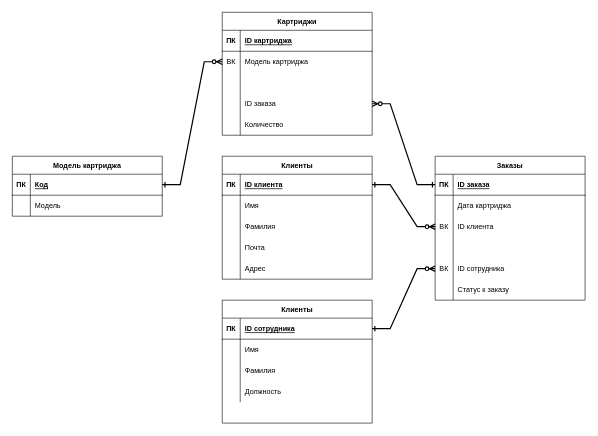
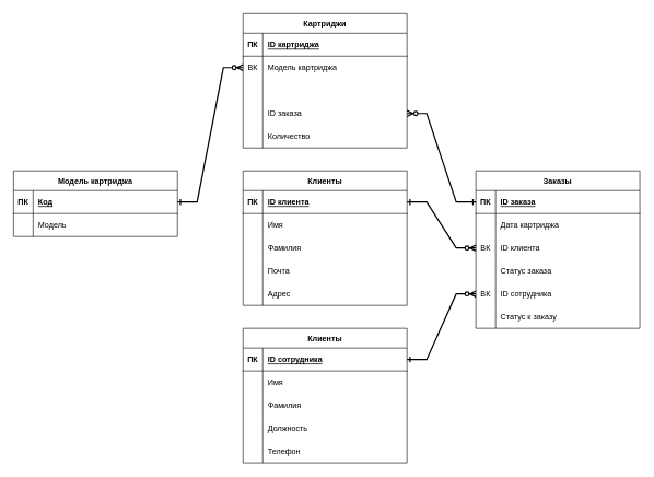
  <mxCell id="0" />
  <mxCell id="1" parent="0" />
  <mxCell id="2" value="Модель картриджа" style="shape=table;startSize=30;container=9;collapsible=1;childLayout=tableLayout;fixedRows=1;rowLines=0;fontStyle=1;align=center;resizeLast=1;" vertex="1" parent="1"><mxGeometry x="20" y="260" width="250" height="100" as="geometry" /></mxCell>
  <mxCell id="3" value="" style="shape=partialRectangle;collapsible=0;dropTarget=0;pointerEvents=0;fillColor=none;points=[[0,0.5],[1,0.5]];portConstraint=eastwest;top=0;left=0;right=0;bottom=1;" vertex="1" parent="2"><mxGeometry y="30" width="250" height="35" as="geometry" /></mxCell>
  <mxCell id="4" value="ПК" style="shape=partialRectangle;overflow=hidden;connectable=0;fillColor=none;top=0;left=0;bottom=0;right=0;fontStyle=1;" vertex="1" parent="3"><mxGeometry width="30" height="35" as="geometry"><mxRectangle width="30" height="35" as="alternateBounds" /></mxGeometry></mxCell>
  <mxCell id="5" value="Код" style="shape=partialRectangle;overflow=hidden;connectable=0;fillColor=none;top=0;left=0;bottom=0;right=0;align=left;spacingLeft=6;fontStyle=5;" vertex="1" parent="3"><mxGeometry x="30" width="220" height="35" as="geometry"><mxRectangle width="220" height="35" as="alternateBounds" /></mxGeometry></mxCell>
  <mxCell id="6" value="" style="shape=partialRectangle;collapsible=0;dropTarget=0;pointerEvents=0;fillColor=none;points=[[0,0.5],[1,0.5]];portConstraint=eastwest;top=0;left=0;right=0;bottom=0;" vertex="1" parent="2"><mxGeometry y="65" width="250" height="35" as="geometry" /></mxCell>
  <mxCell id="7" value="" style="shape=partialRectangle;overflow=hidden;connectable=0;fillColor=none;top=0;left=0;bottom=0;right=0;" vertex="1" parent="6"><mxGeometry width="30" height="35" as="geometry"><mxRectangle width="30" height="35" as="alternateBounds" /></mxGeometry></mxCell>
  <mxCell id="8" value="Модель" style="shape=partialRectangle;overflow=hidden;connectable=0;fillColor=none;top=0;left=0;bottom=0;right=0;align=left;spacingLeft=6;" vertex="1" parent="6"><mxGeometry x="30" width="220" height="35" as="geometry"><mxRectangle width="220" height="35" as="alternateBounds" /></mxGeometry></mxCell>
  <mxCell id="9" value="Картриджи" style="shape=table;startSize=30;container=9;collapsible=1;childLayout=tableLayout;fixedRows=1;rowLines=0;fontStyle=1;align=center;resizeLast=1;" vertex="1" parent="1"><mxGeometry x="370" y="20" width="250" height="205" as="geometry" /></mxCell>
  <mxCell id="10" value="" style="shape=partialRectangle;collapsible=0;dropTarget=0;pointerEvents=0;fillColor=none;points=[[0,0.5],[1,0.5]];portConstraint=eastwest;top=0;left=0;right=0;bottom=1;" vertex="1" parent="9"><mxGeometry y="30" width="250" height="35" as="geometry" /></mxCell>
  <mxCell id="11" value="ПК" style="shape=partialRectangle;overflow=hidden;connectable=0;fillColor=none;top=0;left=0;bottom=0;right=0;fontStyle=1;" vertex="1" parent="10"><mxGeometry width="30" height="35" as="geometry"><mxRectangle width="30" height="35" as="alternateBounds" /></mxGeometry></mxCell>
  <mxCell id="12" value="ID картриджа" style="shape=partialRectangle;overflow=hidden;connectable=0;fillColor=none;top=0;left=0;bottom=0;right=0;align=left;spacingLeft=6;fontStyle=5;" vertex="1" parent="10"><mxGeometry x="30" width="220" height="35" as="geometry"><mxRectangle width="220" height="35" as="alternateBounds" /></mxGeometry></mxCell>
  <mxCell id="13" value="" style="shape=partialRectangle;collapsible=0;dropTarget=0;pointerEvents=0;fillColor=none;points=[[0,0.5],[1,0.5]];portConstraint=eastwest;top=0;left=0;right=0;bottom=0;" vertex="1" parent="9"><mxGeometry y="65" width="250" height="35" as="geometry" /></mxCell>
  <mxCell id="14" value="ВК" style="shape=partialRectangle;overflow=hidden;connectable=0;fillColor=none;top=0;left=0;bottom=0;right=0;" vertex="1" parent="13"><mxGeometry width="30" height="35" as="geometry"><mxRectangle width="30" height="35" as="alternateBounds" /></mxGeometry></mxCell>
  <mxCell id="15" value="Модель картриджа" style="shape=partialRectangle;overflow=hidden;connectable=0;fillColor=none;top=0;left=0;bottom=0;right=0;align=left;spacingLeft=6;" vertex="1" parent="13"><mxGeometry x="30" width="220" height="35" as="geometry"><mxRectangle width="220" height="35" as="alternateBounds" /></mxGeometry></mxCell>
  <mxCell id="16" style="shape=partialRectangle;collapsible=0;dropTarget=0;pointerEvents=0;fillColor=none;points=[[0,0.5],[1,0.5]];portConstraint=eastwest;top=0;left=0;right=0;bottom=0;" vertex="1" parent="9"><mxGeometry y="100" width="250" height="35" as="geometry" /></mxCell>
  <mxCell id="17" value="" style="shape=partialRectangle;overflow=hidden;connectable=0;fillColor=none;top=0;left=0;bottom=0;right=0;" vertex="1" parent="16"><mxGeometry width="30" height="35" as="geometry"><mxRectangle width="30" height="35" as="alternateBounds" /></mxGeometry></mxCell>
  <mxCell id="18" style="shape=partialRectangle;collapsible=0;dropTarget=0;pointerEvents=0;fillColor=none;points=[[0,0.5],[1,0.5]];portConstraint=eastwest;top=0;left=0;right=0;bottom=0;" vertex="1" parent="9"><mxGeometry y="135" width="250" height="35" as="geometry" /></mxCell>
  <mxCell id="19" value="" style="shape=partialRectangle;overflow=hidden;connectable=0;fillColor=none;top=0;left=0;bottom=0;right=0;" vertex="1" parent="18"><mxGeometry width="30" height="35" as="geometry"><mxRectangle width="30" height="35" as="alternateBounds" /></mxGeometry></mxCell>
  <mxCell id="20" value="ID заказа" style="shape=partialRectangle;overflow=hidden;connectable=0;fillColor=none;top=0;left=0;bottom=0;right=0;align=left;spacingLeft=6;" vertex="1" parent="18"><mxGeometry x="30" width="220" height="35" as="geometry"><mxRectangle width="220" height="35" as="alternateBounds" /></mxGeometry></mxCell>
  <mxCell id="21" style="shape=partialRectangle;collapsible=0;dropTarget=0;pointerEvents=0;fillColor=none;points=[[0,0.5],[1,0.5]];portConstraint=eastwest;top=0;left=0;right=0;bottom=0;" vertex="1" parent="9"><mxGeometry y="170" width="250" height="35" as="geometry" /></mxCell>
  <mxCell id="22" value="" style="shape=partialRectangle;overflow=hidden;connectable=0;fillColor=none;top=0;left=0;bottom=0;right=0;" vertex="1" parent="21"><mxGeometry width="30" height="35" as="geometry"><mxRectangle width="30" height="35" as="alternateBounds" /></mxGeometry></mxCell>
  <mxCell id="23" value="Количество" style="shape=partialRectangle;overflow=hidden;connectable=0;fillColor=none;top=0;left=0;bottom=0;right=0;align=left;spacingLeft=6;" vertex="1" parent="21"><mxGeometry x="30" width="220" height="35" as="geometry"><mxRectangle width="220" height="35" as="alternateBounds" /></mxGeometry></mxCell>
  <mxCell id="24" value="Клиенты" style="shape=table;startSize=30;container=9;collapsible=1;childLayout=tableLayout;fixedRows=1;rowLines=0;fontStyle=1;align=center;resizeLast=1;" vertex="1" parent="1"><mxGeometry x="370" y="260" width="250" height="205" as="geometry" /></mxCell>
  <mxCell id="25" value="" style="shape=partialRectangle;collapsible=0;dropTarget=0;pointerEvents=0;fillColor=none;points=[[0,0.5],[1,0.5]];portConstraint=eastwest;top=0;left=0;right=0;bottom=1;" vertex="1" parent="24"><mxGeometry y="30" width="250" height="35" as="geometry" /></mxCell>
  <mxCell id="26" value="ПК" style="shape=partialRectangle;overflow=hidden;connectable=0;fillColor=none;top=0;left=0;bottom=0;right=0;fontStyle=1;" vertex="1" parent="25"><mxGeometry width="30" height="35" as="geometry"><mxRectangle width="30" height="35" as="alternateBounds" /></mxGeometry></mxCell>
  <mxCell id="27" value="ID клиента" style="shape=partialRectangle;overflow=hidden;connectable=0;fillColor=none;top=0;left=0;bottom=0;right=0;align=left;spacingLeft=6;fontStyle=5;" vertex="1" parent="25"><mxGeometry x="30" width="220" height="35" as="geometry"><mxRectangle width="220" height="35" as="alternateBounds" /></mxGeometry></mxCell>
  <mxCell id="28" value="" style="shape=partialRectangle;collapsible=0;dropTarget=0;pointerEvents=0;fillColor=none;points=[[0,0.5],[1,0.5]];portConstraint=eastwest;top=0;left=0;right=0;bottom=0;" vertex="1" parent="24"><mxGeometry y="65" width="250" height="35" as="geometry" /></mxCell>
  <mxCell id="29" value="" style="shape=partialRectangle;overflow=hidden;connectable=0;fillColor=none;top=0;left=0;bottom=0;right=0;" vertex="1" parent="28"><mxGeometry width="30" height="35" as="geometry"><mxRectangle width="30" height="35" as="alternateBounds" /></mxGeometry></mxCell>
  <mxCell id="30" value="Имя" style="shape=partialRectangle;overflow=hidden;connectable=0;fillColor=none;top=0;left=0;bottom=0;right=0;align=left;spacingLeft=6;" vertex="1" parent="28"><mxGeometry x="30" width="220" height="35" as="geometry"><mxRectangle width="220" height="35" as="alternateBounds" /></mxGeometry></mxCell>
  <mxCell id="31" style="shape=partialRectangle;collapsible=0;dropTarget=0;pointerEvents=0;fillColor=none;points=[[0,0.5],[1,0.5]];portConstraint=eastwest;top=0;left=0;right=0;bottom=0;" vertex="1" parent="24"><mxGeometry y="100" width="250" height="35" as="geometry" /></mxCell>
  <mxCell id="32" value="" style="shape=partialRectangle;overflow=hidden;connectable=0;fillColor=none;top=0;left=0;bottom=0;right=0;" vertex="1" parent="31"><mxGeometry width="30" height="35" as="geometry"><mxRectangle width="30" height="35" as="alternateBounds" /></mxGeometry></mxCell>
  <mxCell id="33" value="Фамилия" style="shape=partialRectangle;overflow=hidden;connectable=0;fillColor=none;top=0;left=0;bottom=0;right=0;align=left;spacingLeft=6;" vertex="1" parent="31"><mxGeometry x="30" width="220" height="35" as="geometry"><mxRectangle width="220" height="35" as="alternateBounds" /></mxGeometry></mxCell>
  <mxCell id="34" style="shape=partialRectangle;collapsible=0;dropTarget=0;pointerEvents=0;fillColor=none;points=[[0,0.5],[1,0.5]];portConstraint=eastwest;top=0;left=0;right=0;bottom=0;" vertex="1" parent="24"><mxGeometry y="135" width="250" height="35" as="geometry" /></mxCell>
  <mxCell id="35" value="" style="shape=partialRectangle;overflow=hidden;connectable=0;fillColor=none;top=0;left=0;bottom=0;right=0;" vertex="1" parent="34"><mxGeometry width="30" height="35" as="geometry"><mxRectangle width="30" height="35" as="alternateBounds" /></mxGeometry></mxCell>
  <mxCell id="36" value="Почта" style="shape=partialRectangle;overflow=hidden;connectable=0;fillColor=none;top=0;left=0;bottom=0;right=0;align=left;spacingLeft=6;" vertex="1" parent="34"><mxGeometry x="30" width="220" height="35" as="geometry"><mxRectangle width="220" height="35" as="alternateBounds" /></mxGeometry></mxCell>
  <mxCell id="37" style="shape=partialRectangle;collapsible=0;dropTarget=0;pointerEvents=0;fillColor=none;points=[[0,0.5],[1,0.5]];portConstraint=eastwest;top=0;left=0;right=0;bottom=0;" vertex="1" parent="24"><mxGeometry y="170" width="250" height="35" as="geometry" /></mxCell>
  <mxCell id="38" value="" style="shape=partialRectangle;overflow=hidden;connectable=0;fillColor=none;top=0;left=0;bottom=0;right=0;" vertex="1" parent="37"><mxGeometry width="30" height="35" as="geometry"><mxRectangle width="30" height="35" as="alternateBounds" /></mxGeometry></mxCell>
  <mxCell id="39" value="Адрес" style="shape=partialRectangle;overflow=hidden;connectable=0;fillColor=none;top=0;left=0;bottom=0;right=0;align=left;spacingLeft=6;" vertex="1" parent="37"><mxGeometry x="30" width="220" height="35" as="geometry"><mxRectangle width="220" height="35" as="alternateBounds" /></mxGeometry></mxCell>
  <mxCell id="40" value="Клиенты" style="shape=table;startSize=30;container=9;collapsible=1;childLayout=tableLayout;fixedRows=1;rowLines=0;fontStyle=1;align=center;resizeLast=1;" vertex="1" parent="1"><mxGeometry x="370" y="500" width="250" height="205" as="geometry" /></mxCell>
  <mxCell id="41" value="" style="shape=partialRectangle;collapsible=0;dropTarget=0;pointerEvents=0;fillColor=none;points=[[0,0.5],[1,0.5]];portConstraint=eastwest;top=0;left=0;right=0;bottom=1;" vertex="1" parent="40"><mxGeometry y="30" width="250" height="35" as="geometry" /></mxCell>
  <mxCell id="42" value="ПК" style="shape=partialRectangle;overflow=hidden;connectable=0;fillColor=none;top=0;left=0;bottom=0;right=0;fontStyle=1;" vertex="1" parent="41"><mxGeometry width="30" height="35" as="geometry"><mxRectangle width="30" height="35" as="alternateBounds" /></mxGeometry></mxCell>
  <mxCell id="43" value="ID сотрудника" style="shape=partialRectangle;overflow=hidden;connectable=0;fillColor=none;top=0;left=0;bottom=0;right=0;align=left;spacingLeft=6;fontStyle=5;" vertex="1" parent="41"><mxGeometry x="30" width="220" height="35" as="geometry"><mxRectangle width="220" height="35" as="alternateBounds" /></mxGeometry></mxCell>
  <mxCell id="44" value="" style="shape=partialRectangle;collapsible=0;dropTarget=0;pointerEvents=0;fillColor=none;points=[[0,0.5],[1,0.5]];portConstraint=eastwest;top=0;left=0;right=0;bottom=0;" vertex="1" parent="40"><mxGeometry y="65" width="250" height="35" as="geometry" /></mxCell>
  <mxCell id="45" value="" style="shape=partialRectangle;overflow=hidden;connectable=0;fillColor=none;top=0;left=0;bottom=0;right=0;" vertex="1" parent="44"><mxGeometry width="30" height="35" as="geometry"><mxRectangle width="30" height="35" as="alternateBounds" /></mxGeometry></mxCell>
  <mxCell id="46" value="Имя" style="shape=partialRectangle;overflow=hidden;connectable=0;fillColor=none;top=0;left=0;bottom=0;right=0;align=left;spacingLeft=6;" vertex="1" parent="44"><mxGeometry x="30" width="220" height="35" as="geometry"><mxRectangle width="220" height="35" as="alternateBounds" /></mxGeometry></mxCell>
  <mxCell id="47" style="shape=partialRectangle;collapsible=0;dropTarget=0;pointerEvents=0;fillColor=none;points=[[0,0.5],[1,0.5]];portConstraint=eastwest;top=0;left=0;right=0;bottom=0;" vertex="1" parent="40"><mxGeometry y="100" width="250" height="35" as="geometry" /></mxCell>
  <mxCell id="48" value="" style="shape=partialRectangle;overflow=hidden;connectable=0;fillColor=none;top=0;left=0;bottom=0;right=0;" vertex="1" parent="47"><mxGeometry width="30" height="35" as="geometry"><mxRectangle width="30" height="35" as="alternateBounds" /></mxGeometry></mxCell>
  <mxCell id="49" value="Фамилия" style="shape=partialRectangle;overflow=hidden;connectable=0;fillColor=none;top=0;left=0;bottom=0;right=0;align=left;spacingLeft=6;" vertex="1" parent="47"><mxGeometry x="30" width="220" height="35" as="geometry"><mxRectangle width="220" height="35" as="alternateBounds" /></mxGeometry></mxCell>
  <mxCell id="50" style="shape=partialRectangle;collapsible=0;dropTarget=0;pointerEvents=0;fillColor=none;points=[[0,0.5],[1,0.5]];portConstraint=eastwest;top=0;left=0;right=0;bottom=0;" vertex="1" parent="40"><mxGeometry y="135" width="250" height="35" as="geometry" /></mxCell>
  <mxCell id="51" value="" style="shape=partialRectangle;overflow=hidden;connectable=0;fillColor=none;top=0;left=0;bottom=0;right=0;" vertex="1" parent="50"><mxGeometry width="30" height="35" as="geometry"><mxRectangle width="30" height="35" as="alternateBounds" /></mxGeometry></mxCell>
  <mxCell id="52" value="Должность" style="shape=partialRectangle;overflow=hidden;connectable=0;fillColor=none;top=0;left=0;bottom=0;right=0;align=left;spacingLeft=6;" vertex="1" parent="50"><mxGeometry x="30" width="220" height="35" as="geometry"><mxRectangle width="220" height="35" as="alternateBounds" /></mxGeometry></mxCell>
  <mxCell id="53" style="shape=partialRectangle;collapsible=0;dropTarget=0;pointerEvents=0;fillColor=none;points=[[0,0.5],[1,0.5]];portConstraint=eastwest;top=0;left=0;right=0;bottom=0;" vertex="1" parent="40"><mxGeometry y="170" width="250" height="35" as="geometry" /></mxCell>
  <mxCell id="54" value="" style="shape=partialRectangle;overflow=hidden;connectable=0;fillColor=none;top=0;left=0;bottom=0;right=0;" vertex="1" parent="53"><mxGeometry width="30" height="35" as="geometry"><mxRectangle width="30" height="35" as="alternateBounds" /></mxGeometry></mxCell>
+ <mxCell id="55" value="Телефон" style="shape=partialRectangle;overflow=hidden;connectable=0;fillColor=none;top=0;left=0;bottom=0;right=0;align=left;spacingLeft=6;" vertex="1" parent="53"><mxGeometry x="30" width="220" height="35" as="geometry"><mxRectangle width="220" height="35" as="alternateBounds" /></mxGeometry></mxCell>
  <mxCell id="56" value="Заказы" style="shape=table;startSize=30;container=9;collapsible=1;childLayout=tableLayout;fixedRows=1;rowLines=0;fontStyle=1;align=center;resizeLast=1;" vertex="1" parent="1"><mxGeometry x="725" y="260" width="250" height="240" as="geometry" /></mxCell>
  <mxCell id="57" value="" style="shape=partialRectangle;collapsible=0;dropTarget=0;pointerEvents=0;fillColor=none;points=[[0,0.5],[1,0.5]];portConstraint=eastwest;top=0;left=0;right=0;bottom=1;" vertex="1" parent="56"><mxGeometry y="30" width="250" height="35" as="geometry" /></mxCell>
  <mxCell id="58" value="ПК" style="shape=partialRectangle;overflow=hidden;connectable=0;fillColor=none;top=0;left=0;bottom=0;right=0;fontStyle=1;" vertex="1" parent="57"><mxGeometry width="30" height="35" as="geometry"><mxRectangle width="30" height="35" as="alternateBounds" /></mxGeometry></mxCell>
  <mxCell id="59" value="ID заказа" style="shape=partialRectangle;overflow=hidden;connectable=0;fillColor=none;top=0;left=0;bottom=0;right=0;align=left;spacingLeft=6;fontStyle=5;" vertex="1" parent="57"><mxGeometry x="30" width="220" height="35" as="geometry"><mxRectangle width="220" height="35" as="alternateBounds" /></mxGeometry></mxCell>
  <mxCell id="60" value="" style="shape=partialRectangle;collapsible=0;dropTarget=0;pointerEvents=0;fillColor=none;points=[[0,0.5],[1,0.5]];portConstraint=eastwest;top=0;left=0;right=0;bottom=0;" vertex="1" parent="56"><mxGeometry y="65" width="250" height="35" as="geometry" /></mxCell>
  <mxCell id="61" value="" style="shape=partialRectangle;overflow=hidden;connectable=0;fillColor=none;top=0;left=0;bottom=0;right=0;" vertex="1" parent="60"><mxGeometry width="30" height="35" as="geometry"><mxRectangle width="30" height="35" as="alternateBounds" /></mxGeometry></mxCell>
  <mxCell id="62" value="Дата картриджа" style="shape=partialRectangle;overflow=hidden;connectable=0;fillColor=none;top=0;left=0;bottom=0;right=0;align=left;spacingLeft=6;" vertex="1" parent="60"><mxGeometry x="30" width="220" height="35" as="geometry"><mxRectangle width="220" height="35" as="alternateBounds" /></mxGeometry></mxCell>
  <mxCell id="63" style="shape=partialRectangle;collapsible=0;dropTarget=0;pointerEvents=0;fillColor=none;points=[[0,0.5],[1,0.5]];portConstraint=eastwest;top=0;left=0;right=0;bottom=0;" vertex="1" parent="56"><mxGeometry y="100" width="250" height="35" as="geometry" /></mxCell>
  <mxCell id="64" value="ВК" style="shape=partialRectangle;overflow=hidden;connectable=0;fillColor=none;top=0;left=0;bottom=0;right=0;" vertex="1" parent="63"><mxGeometry width="30" height="35" as="geometry"><mxRectangle width="30" height="35" as="alternateBounds" /></mxGeometry></mxCell>
  <mxCell id="65" value="ID клиента" style="shape=partialRectangle;overflow=hidden;connectable=0;fillColor=none;top=0;left=0;bottom=0;right=0;align=left;spacingLeft=6;" vertex="1" parent="63"><mxGeometry x="30" width="220" height="35" as="geometry"><mxRectangle width="220" height="35" as="alternateBounds" /></mxGeometry></mxCell>
  <mxCell id="66" style="shape=partialRectangle;collapsible=0;dropTarget=0;pointerEvents=0;fillColor=none;points=[[0,0.5],[1,0.5]];portConstraint=eastwest;top=0;left=0;right=0;bottom=0;" vertex="1" parent="56"><mxGeometry y="135" width="250" height="35" as="geometry" /></mxCell>
  <mxCell id="67" value="" style="shape=partialRectangle;overflow=hidden;connectable=0;fillColor=none;top=0;left=0;bottom=0;right=0;" vertex="1" parent="66"><mxGeometry width="30" height="35" as="geometry"><mxRectangle width="30" height="35" as="alternateBounds" /></mxGeometry></mxCell>
+ <mxCell id="68" value="Статус заказа" style="shape=partialRectangle;overflow=hidden;connectable=0;fillColor=none;top=0;left=0;bottom=0;right=0;align=left;spacingLeft=6;" vertex="1" parent="66"><mxGeometry x="30" width="220" height="35" as="geometry"><mxRectangle width="220" height="35" as="alternateBounds" /></mxGeometry></mxCell>
  <mxCell id="69" style="shape=partialRectangle;collapsible=0;dropTarget=0;pointerEvents=0;fillColor=none;points=[[0,0.5],[1,0.5]];portConstraint=eastwest;top=0;left=0;right=0;bottom=0;" vertex="1" parent="56"><mxGeometry y="170" width="250" height="35" as="geometry" /></mxCell>
  <mxCell id="70" value="ВК" style="shape=partialRectangle;overflow=hidden;connectable=0;fillColor=none;top=0;left=0;bottom=0;right=0;" vertex="1" parent="69"><mxGeometry width="30" height="35" as="geometry"><mxRectangle width="30" height="35" as="alternateBounds" /></mxGeometry></mxCell>
  <mxCell id="71" value="ID сотрудника" style="shape=partialRectangle;overflow=hidden;connectable=0;fillColor=none;top=0;left=0;bottom=0;right=0;align=left;spacingLeft=6;" vertex="1" parent="69"><mxGeometry x="30" width="220" height="35" as="geometry"><mxRectangle width="220" height="35" as="alternateBounds" /></mxGeometry></mxCell>
  <mxCell id="72" style="shape=partialRectangle;collapsible=0;dropTarget=0;pointerEvents=0;fillColor=none;points=[[0,0.5],[1,0.5]];portConstraint=eastwest;top=0;left=0;right=0;bottom=0;" vertex="1" parent="56"><mxGeometry y="205" width="250" height="35" as="geometry" /></mxCell>
  <mxCell id="73" style="shape=partialRectangle;overflow=hidden;connectable=0;fillColor=none;top=0;left=0;bottom=0;right=0;" vertex="1" parent="72"><mxGeometry width="30" height="35" as="geometry"><mxRectangle width="30" height="35" as="alternateBounds" /></mxGeometry></mxCell>
  <mxCell id="74" value="Статус к заказу" style="shape=partialRectangle;overflow=hidden;connectable=0;fillColor=none;top=0;left=0;bottom=0;right=0;align=left;spacingLeft=6;" vertex="1" parent="72"><mxGeometry x="30" width="220" height="35" as="geometry"><mxRectangle width="220" height="35" as="alternateBounds" /></mxGeometry></mxCell>
  <mxCell id="75" value="" style="strokeColor=#000000;strokeWidth=2;edgeStyle=entityRelationEdgeStyle;fontSize=12;html=1;endArrow=ERzeroToMany;startArrow=ERone;rounded=0;elbow=vertical;" edge="1" parent="1" source="25" target="63"><mxGeometry width="100" height="100" relative="1" as="geometry"><mxPoint x="607.5" y="20" as="sourcePoint" /><mxPoint x="772.5" y="55" as="targetPoint" /></mxGeometry></mxCell>
  <mxCell id="76" value="" style="strokeColor=#000000;strokeWidth=2;edgeStyle=entityRelationEdgeStyle;fontSize=12;html=1;endArrow=ERzeroToMany;startArrow=ERone;rounded=0;elbow=vertical;" edge="1" parent="1" source="57" target="18"><mxGeometry width="100" height="100" relative="1" as="geometry"><mxPoint x="650" y="120" as="sourcePoint" /><mxPoint x="740" y="90" as="targetPoint" /></mxGeometry></mxCell>
  <mxCell id="77" value="" style="strokeColor=#000000;strokeWidth=2;edgeStyle=entityRelationEdgeStyle;fontSize=12;html=1;endArrow=ERzeroToMany;startArrow=ERone;rounded=0;elbow=vertical;" edge="1" parent="1" source="3" target="13"><mxGeometry width="100" height="100" relative="1" as="geometry"><mxPoint x="60" y="380" as="sourcePoint" /><mxPoint x="150" y="350" as="targetPoint" /></mxGeometry></mxCell>
  <mxCell id="78" value="" style="strokeColor=#000000;strokeWidth=2;edgeStyle=entityRelationEdgeStyle;fontSize=12;html=1;endArrow=ERzeroToMany;startArrow=ERone;rounded=0;elbow=vertical;" edge="1" parent="1" source="41" target="69"><mxGeometry width="100" height="100" relative="1" as="geometry"><mxPoint x="650" y="348" as="sourcePoint" /><mxPoint x="740" y="318" as="targetPoint" /></mxGeometry></mxCell>
